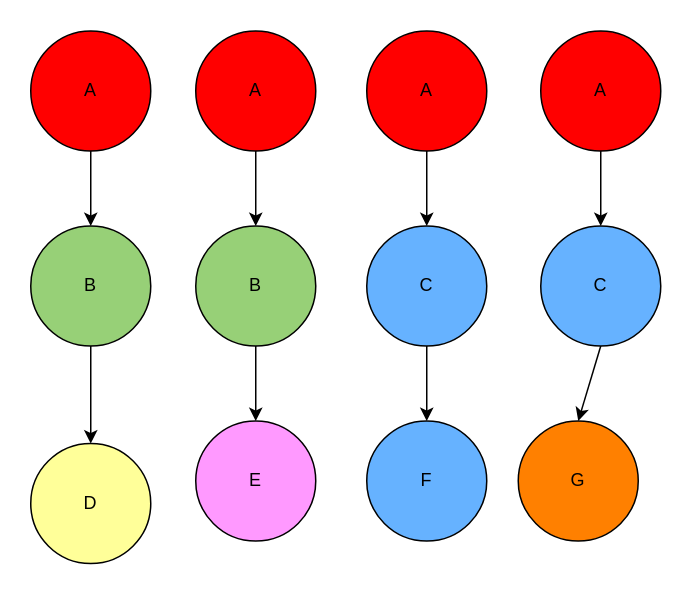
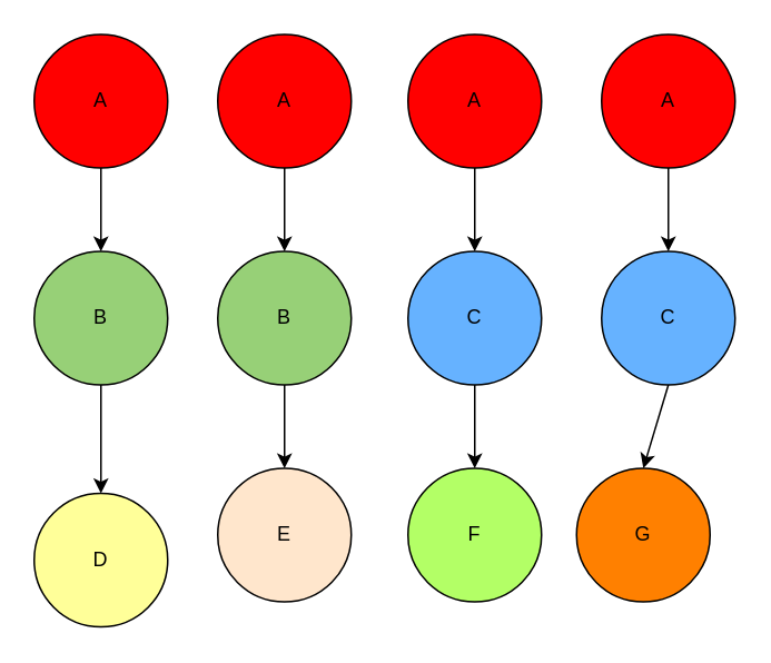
  <mxCell id="0" />
  <mxCell id="1" parent="0" />
  <mxCell id="2" value="" style="endArrow=classic;html=1;rounded=0;exitX=0.5;exitY=1;exitDx=0;exitDy=0;exitPerimeter=0;entryX=0.5;entryY=0;entryDx=0;entryDy=0;" edge="1" parent="1" source="5" target="4"><mxGeometry width="50" height="50" relative="1" as="geometry"><mxPoint x="40" y="220" as="sourcePoint" /><mxPoint x="-40" y="260" as="targetPoint" /></mxGeometry></mxCell>
  <mxCell id="3" value="" style="endArrow=classic;html=1;rounded=0;exitX=0.5;exitY=1;exitDx=0;exitDy=0;entryX=0.5;entryY=0;entryDx=0;entryDy=0;" edge="1" parent="1" target="5"><mxGeometry width="50" height="50" relative="1" as="geometry"><mxPoint x="60" y="100" as="sourcePoint" /><mxPoint x="40" y="140" as="targetPoint" /></mxGeometry></mxCell>
  <mxCell id="4" value="D" style="ellipse;whiteSpace=wrap;html=1;aspect=fixed;fillColor=#FFFF99;" vertex="1" parent="1"><mxGeometry x="20" y="295" width="80" height="80" as="geometry" /></mxCell>
  <mxCell id="5" value="B" style="ellipse;whiteSpace=wrap;html=1;aspect=fixed;fillColor=#97D077;" vertex="1" parent="1"><mxGeometry x="20" y="150" width="80" height="80" as="geometry" /></mxCell>
  <mxCell id="6" value="A" style="ellipse;whiteSpace=wrap;html=1;aspect=fixed;fillColor=#FF0000;" vertex="1" parent="1"><mxGeometry x="130" y="20" width="80" height="80" as="geometry" /></mxCell>
  <mxCell id="7" value="" style="endArrow=classic;html=1;rounded=0;exitX=0.5;exitY=1;exitDx=0;exitDy=0;exitPerimeter=0;entryX=0.5;entryY=0;entryDx=0;entryDy=0;" edge="1" parent="1" source="10" target="9"><mxGeometry width="50" height="50" relative="1" as="geometry"><mxPoint x="150" y="220" as="sourcePoint" /><mxPoint x="70" y="260" as="targetPoint" /></mxGeometry></mxCell>
  <mxCell id="8" value="" style="endArrow=classic;html=1;rounded=0;exitX=0.5;exitY=1;exitDx=0;exitDy=0;entryX=0.5;entryY=0;entryDx=0;entryDy=0;" edge="1" parent="1" source="6" target="10"><mxGeometry width="50" height="50" relative="1" as="geometry"><mxPoint x="320" y="100" as="sourcePoint" /><mxPoint x="150" y="140" as="targetPoint" /></mxGeometry></mxCell>
- <mxCell id="9" value="E" style="ellipse;whiteSpace=wrap;html=1;aspect=fixed;fillColor=#FF99FF;" vertex="1" parent="1"><mxGeometry x="130" y="280" width="80" height="80" as="geometry" /></mxCell>
+ <mxCell id="9" value="E" style="ellipse;whiteSpace=wrap;html=1;aspect=fixed;fillColor=#ffe6cc;" vertex="1" parent="1"><mxGeometry x="130" y="280" width="80" height="80" as="geometry" /></mxCell>
  <mxCell id="10" value="B" style="ellipse;whiteSpace=wrap;html=1;aspect=fixed;fillColor=#97D077;" vertex="1" parent="1"><mxGeometry x="130" y="150" width="80" height="80" as="geometry" /></mxCell>
  <mxCell id="11" value="A" style="ellipse;whiteSpace=wrap;html=1;aspect=fixed;fillColor=#FF0000;" vertex="1" parent="1"><mxGeometry x="244" y="20" width="80" height="80" as="geometry" /></mxCell>
  <mxCell id="12" value="" style="endArrow=classic;html=1;rounded=0;exitX=0.5;exitY=1;exitDx=0;exitDy=0;exitPerimeter=0;entryX=0.5;entryY=0;entryDx=0;entryDy=0;" edge="1" parent="1" source="15" target="14"><mxGeometry width="50" height="50" relative="1" as="geometry"><mxPoint x="264" y="220" as="sourcePoint" /><mxPoint x="184" y="260" as="targetPoint" /></mxGeometry></mxCell>
  <mxCell id="13" value="" style="endArrow=classic;html=1;rounded=0;exitX=0.5;exitY=1;exitDx=0;exitDy=0;entryX=0.5;entryY=0;entryDx=0;entryDy=0;" edge="1" parent="1" source="11" target="15"><mxGeometry width="50" height="50" relative="1" as="geometry"><mxPoint x="434" y="100" as="sourcePoint" /><mxPoint x="264" y="140" as="targetPoint" /></mxGeometry></mxCell>
- <mxCell id="14" value="F" style="ellipse;whiteSpace=wrap;html=1;aspect=fixed;fillColor=#66b2ff;" vertex="1" parent="1"><mxGeometry x="244" y="280" width="80" height="80" as="geometry" /></mxCell>
+ <mxCell id="14" value="F" style="ellipse;whiteSpace=wrap;html=1;aspect=fixed;fillColor=#B3FF66;" vertex="1" parent="1"><mxGeometry x="244" y="280" width="80" height="80" as="geometry" /></mxCell>
  <mxCell id="15" value="C" style="ellipse;whiteSpace=wrap;html=1;aspect=fixed;fillColor=#66B2FF;" vertex="1" parent="1"><mxGeometry x="244" y="150" width="80" height="80" as="geometry" /></mxCell>
  <mxCell id="16" value="A" style="ellipse;whiteSpace=wrap;html=1;aspect=fixed;fillColor=#FF0000;" vertex="1" parent="1"><mxGeometry x="360" y="20" width="80" height="80" as="geometry" /></mxCell>
  <mxCell id="17" value="" style="endArrow=classic;html=1;rounded=0;exitX=0.5;exitY=1;exitDx=0;exitDy=0;exitPerimeter=0;entryX=0.5;entryY=0;entryDx=0;entryDy=0;" edge="1" parent="1" source="20" target="19"><mxGeometry width="50" height="50" relative="1" as="geometry"><mxPoint x="380" y="220" as="sourcePoint" /><mxPoint x="300" y="260" as="targetPoint" /></mxGeometry></mxCell>
  <mxCell id="18" value="" style="endArrow=classic;html=1;rounded=0;exitX=0.5;exitY=1;exitDx=0;exitDy=0;entryX=0.5;entryY=0;entryDx=0;entryDy=0;" edge="1" parent="1" source="16" target="20"><mxGeometry width="50" height="50" relative="1" as="geometry"><mxPoint x="550" y="100" as="sourcePoint" /><mxPoint x="380" y="140" as="targetPoint" /></mxGeometry></mxCell>
  <mxCell id="19" value="G" style="ellipse;whiteSpace=wrap;html=1;aspect=fixed;fillColor=#FF8000;" vertex="1" parent="1"><mxGeometry x="345" y="280" width="80" height="80" as="geometry" /></mxCell>
  <mxCell id="20" value="C" style="ellipse;whiteSpace=wrap;html=1;aspect=fixed;fillColor=#66B2FF;" vertex="1" parent="1"><mxGeometry x="360" y="150" width="80" height="80" as="geometry" /></mxCell>
  <mxCell id="21" value="A" style="ellipse;whiteSpace=wrap;html=1;aspect=fixed;fillColor=#FF0000;" vertex="1" parent="1"><mxGeometry x="20" y="20" width="80" height="80" as="geometry" /></mxCell>
